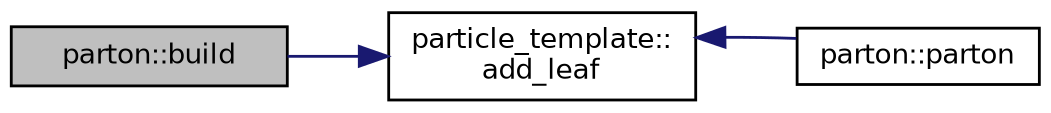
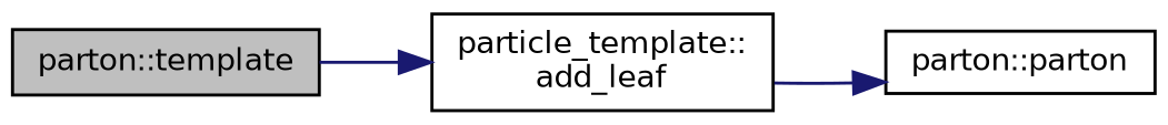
  digraph {
    rankdir=LR
    node [color=black fillcolor=white fontname=Helvetica fontsize=10 shape=record style=filled]
    edge [color=midnightblue fontname=Helvetica fontsize=10 labelfontname=Helvetica labelfontsize=10 style=solid]
-   n1 [fillcolor=grey75 fontcolor=black height=0.2 label="parton::build" width=0.4]
+   n1 [fillcolor=grey75 fontcolor=black height=0.2 label="parton::template" width=0.4]
    n2 [height=0.2 label="particle_template::\ladd_leaf" width=0.4]
    n3 [height=0.2 label="parton::parton" width=0.4]
    n1 -> n2
-   n3 -> n2
+   n2 -> n3
  }
